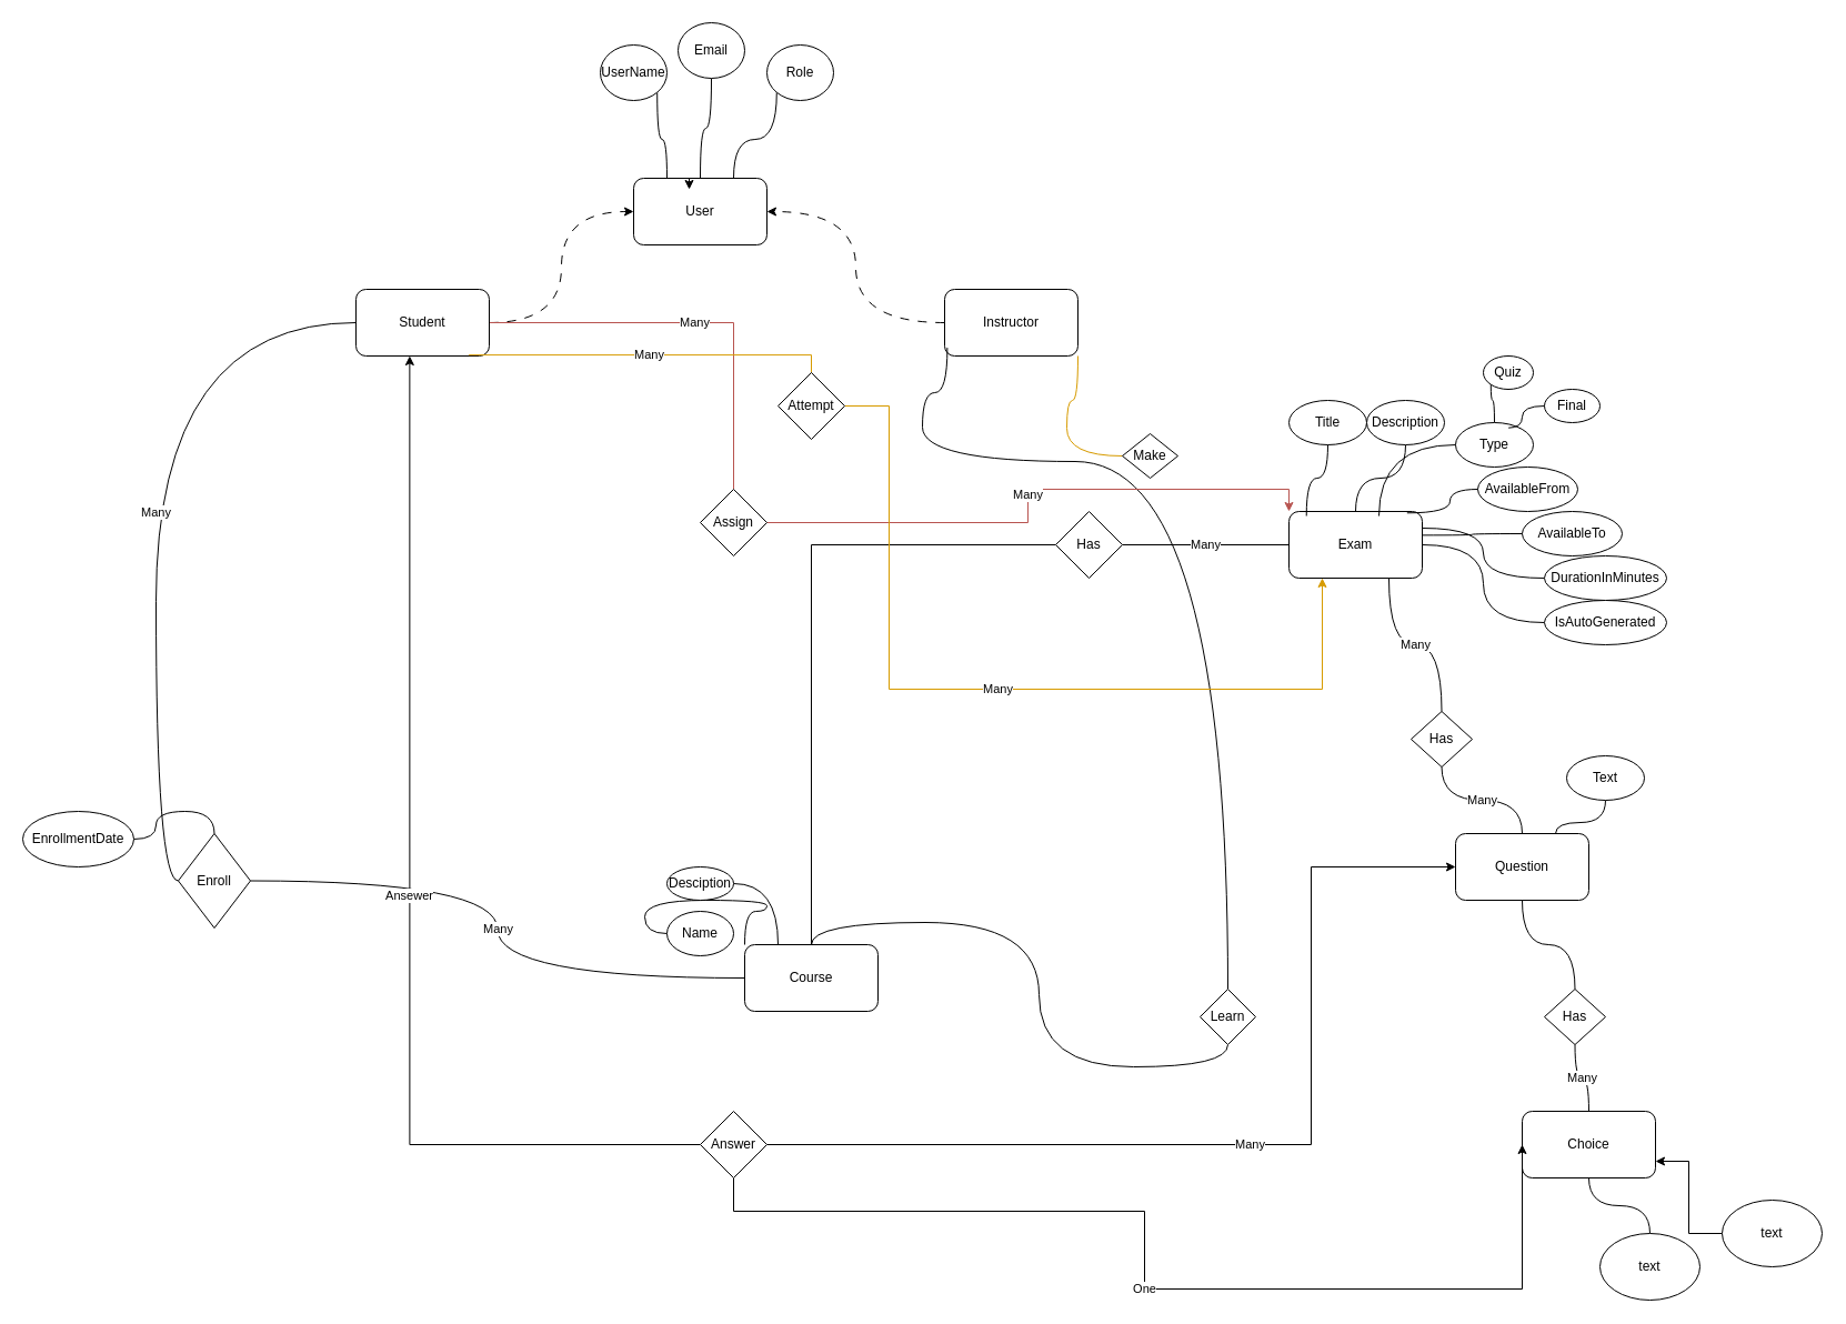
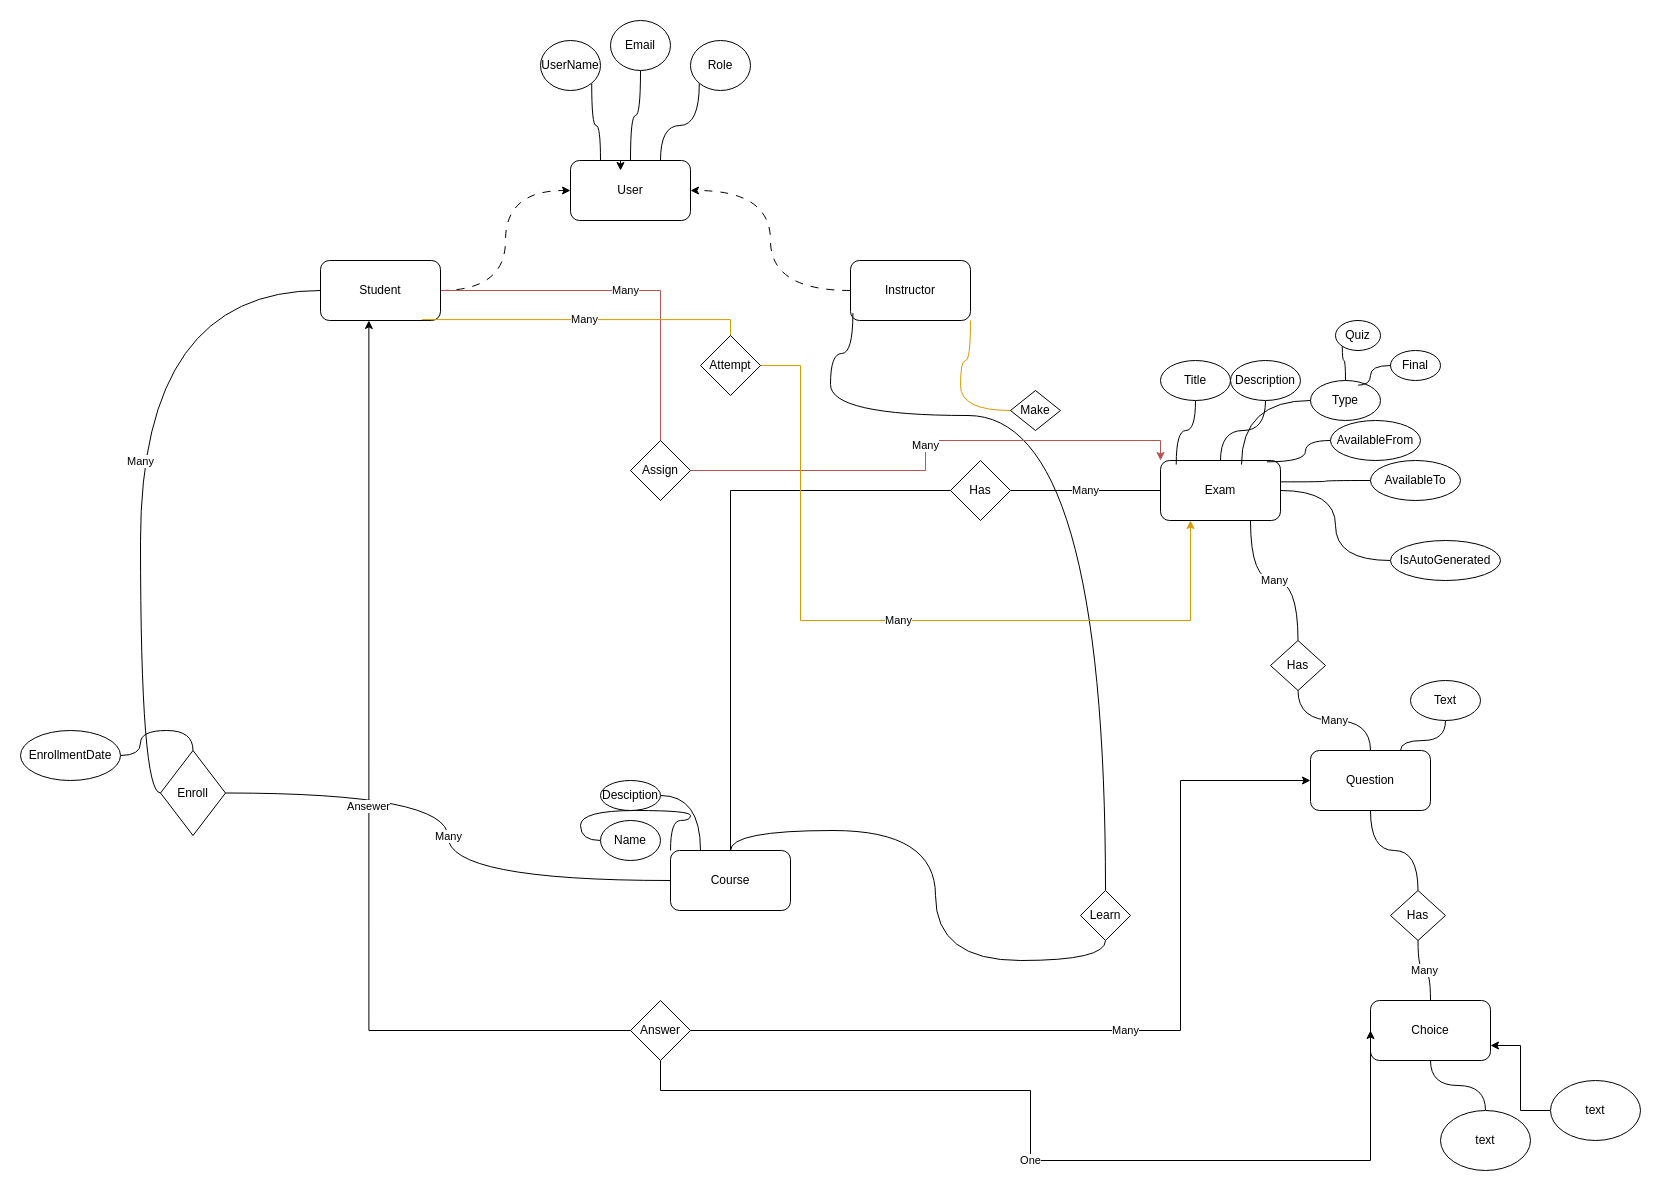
  <mxCell id="0" />
  <mxCell id="1" parent="0" />
  <mxCell id="2" style="edgeStyle=orthogonalEdgeStyle;rounded=0;orthogonalLoop=1;jettySize=auto;html=1;exitX=0.75;exitY=0;exitDx=0;exitDy=0;entryX=0;entryY=1;entryDx=0;entryDy=0;curved=1;endArrow=none;startFill=0;" parent="1" source="5" target="15" edge="1"><mxGeometry relative="1" as="geometry" /></mxCell>
  <mxCell id="3" style="edgeStyle=orthogonalEdgeStyle;rounded=0;orthogonalLoop=1;jettySize=auto;html=1;exitX=0.25;exitY=0;exitDx=0;exitDy=0;entryX=1;entryY=1;entryDx=0;entryDy=0;endArrow=none;startFill=0;curved=1;" parent="1" source="5" target="13" edge="1"><mxGeometry relative="1" as="geometry" /></mxCell>
  <mxCell id="4" style="edgeStyle=orthogonalEdgeStyle;rounded=0;orthogonalLoop=1;jettySize=auto;html=1;endArrow=none;startFill=0;curved=1;" parent="1" source="5" target="14" edge="1"><mxGeometry relative="1" as="geometry" /></mxCell>
  <mxCell id="5" value="User" style="rounded=1;whiteSpace=wrap;html=1;" parent="1" vertex="1"><mxGeometry x="570" y="160" width="120" height="60" as="geometry" /></mxCell>
  <mxCell id="6" style="edgeStyle=orthogonalEdgeStyle;rounded=0;orthogonalLoop=1;jettySize=auto;html=1;entryX=1;entryY=0.5;entryDx=0;entryDy=0;curved=1;dashed=1;dashPattern=8 8;" parent="1" source="8" target="5" edge="1"><mxGeometry relative="1" as="geometry" /></mxCell>
  <mxCell id="7" style="edgeStyle=orthogonalEdgeStyle;rounded=0;orthogonalLoop=1;jettySize=auto;html=1;entryX=0;entryY=0.5;entryDx=0;entryDy=0;exitX=1;exitY=1;exitDx=0;exitDy=0;endArrow=none;startFill=0;curved=1;exitPerimeter=0;fillColor=#ffcd28;strokeColor=#d79b00;gradientColor=#ffa500;" parent="1" source="8" target="21" edge="1"><mxGeometry relative="1" as="geometry"><Array as="points"><mxPoint x="960" y="360" /><mxPoint x="960" y="410" /></Array></mxGeometry></mxCell>
  <mxCell id="8" value="Instructor" style="rounded=1;whiteSpace=wrap;html=1;" parent="1" vertex="1"><mxGeometry x="850" y="260" width="120" height="60" as="geometry" /></mxCell>
  <mxCell id="9" style="edgeStyle=orthogonalEdgeStyle;rounded=0;orthogonalLoop=1;jettySize=auto;html=1;entryX=0;entryY=0.5;entryDx=0;entryDy=0;curved=1;endArrow=classic;startFill=0;dashed=1;dashPattern=8 8;endFill=1;" parent="1" source="12" target="5" edge="1"><mxGeometry relative="1" as="geometry" /></mxCell>
  <mxCell id="10" value="Many" style="edgeStyle=orthogonalEdgeStyle;rounded=0;orthogonalLoop=1;jettySize=auto;html=1;entryX=0;entryY=0.5;entryDx=0;entryDy=0;endArrow=none;startFill=0;curved=1;" parent="1" source="12" target="44" edge="1"><mxGeometry relative="1" as="geometry" /></mxCell>
  <mxCell id="11" value="Many" style="edgeStyle=orthogonalEdgeStyle;rounded=0;orthogonalLoop=1;jettySize=auto;html=1;entryX=0.5;entryY=0;entryDx=0;entryDy=0;endArrow=none;startFill=0;fillColor=#f8cecc;strokeColor=#b85450;" parent="1" source="12" target="52" edge="1"><mxGeometry relative="1" as="geometry"><mxPoint x="610" y="510" as="targetPoint" /></mxGeometry></mxCell>
  <mxCell id="12" value="Student" style="rounded=1;whiteSpace=wrap;html=1;" parent="1" vertex="1"><mxGeometry x="320" y="260" width="120" height="60" as="geometry" /></mxCell>
  <mxCell id="13" value="UserName" style="ellipse;whiteSpace=wrap;html=1;" parent="1" vertex="1"><mxGeometry x="540" y="40" width="60" height="50" as="geometry" /></mxCell>
  <mxCell id="14" value="Email" style="ellipse;whiteSpace=wrap;html=1;" parent="1" vertex="1"><mxGeometry x="610" y="20" width="60" height="50" as="geometry" /></mxCell>
  <mxCell id="15" value="Role" style="ellipse;whiteSpace=wrap;html=1;" parent="1" vertex="1"><mxGeometry x="690" y="40" width="60" height="50" as="geometry" /></mxCell>
  <mxCell id="16" value="Course" style="rounded=1;whiteSpace=wrap;html=1;" parent="1" vertex="1"><mxGeometry x="670" y="850" width="120" height="60" as="geometry" /></mxCell>
  <mxCell id="17" value="Exam" style="rounded=1;whiteSpace=wrap;html=1;" parent="1" vertex="1"><mxGeometry x="1160" y="460" width="120" height="60" as="geometry" /></mxCell>
  <mxCell id="18" style="edgeStyle=orthogonalEdgeStyle;rounded=0;orthogonalLoop=1;jettySize=auto;html=1;entryX=0.02;entryY=0.877;entryDx=0;entryDy=0;endArrow=none;startFill=0;curved=1;entryPerimeter=0;" parent="1" source="20" target="8" edge="1"><mxGeometry relative="1" as="geometry"><Array as="points"><mxPoint x="830" y="415" /><mxPoint x="830" y="353" /></Array></mxGeometry></mxCell>
  <mxCell id="19" style="edgeStyle=orthogonalEdgeStyle;rounded=0;orthogonalLoop=1;jettySize=auto;html=1;exitX=0.5;exitY=1;exitDx=0;exitDy=0;entryX=0.5;entryY=0;entryDx=0;entryDy=0;curved=1;endArrow=none;startFill=0;" parent="1" source="20" target="16" edge="1"><mxGeometry relative="1" as="geometry" /></mxCell>
  <mxCell id="20" value="Learn" style="rhombus;whiteSpace=wrap;html=1;" parent="1" vertex="1"><mxGeometry x="1080" y="890" width="50" height="50" as="geometry" /></mxCell>
  <mxCell id="21" value="Make" style="rhombus;whiteSpace=wrap;html=1;" parent="1" vertex="1"><mxGeometry x="1010" y="390" width="50" height="40" as="geometry" /></mxCell>
  <mxCell id="22" value="Title" style="ellipse;whiteSpace=wrap;html=1;" parent="1" vertex="1"><mxGeometry x="1160" y="360" width="70" height="40" as="geometry" /></mxCell>
  <mxCell id="23" value="AvailableFrom" style="ellipse;whiteSpace=wrap;html=1;" parent="1" vertex="1"><mxGeometry x="1330" y="420" width="90" height="40" as="geometry" /></mxCell>
  <mxCell id="24" style="edgeStyle=orthogonalEdgeStyle;rounded=0;orthogonalLoop=1;jettySize=auto;html=1;entryX=0.5;entryY=0;entryDx=0;entryDy=0;curved=1;endArrow=none;startFill=0;" parent="1" source="25" target="17" edge="1"><mxGeometry relative="1" as="geometry" /></mxCell>
  <mxCell id="25" value="Description" style="ellipse;whiteSpace=wrap;html=1;" parent="1" vertex="1"><mxGeometry x="1230" y="360" width="70" height="40" as="geometry" /></mxCell>
  <mxCell id="26" style="edgeStyle=orthogonalEdgeStyle;rounded=0;orthogonalLoop=1;jettySize=auto;html=1;entryX=0;entryY=1;entryDx=0;entryDy=0;endArrow=none;startFill=0;curved=1;" parent="1" source="27" target="31" edge="1"><mxGeometry relative="1" as="geometry" /></mxCell>
  <mxCell id="27" value="Type" style="ellipse;whiteSpace=wrap;html=1;" parent="1" vertex="1"><mxGeometry x="1310" y="380" width="70" height="40" as="geometry" /></mxCell>
  <mxCell id="28" style="edgeStyle=orthogonalEdgeStyle;rounded=0;orthogonalLoop=1;jettySize=auto;html=1;entryX=0.131;entryY=0.067;entryDx=0;entryDy=0;entryPerimeter=0;endArrow=none;startFill=0;curved=1;" parent="1" source="22" target="17" edge="1"><mxGeometry relative="1" as="geometry" /></mxCell>
  <mxCell id="29" style="edgeStyle=orthogonalEdgeStyle;rounded=0;orthogonalLoop=1;jettySize=auto;html=1;entryX=0.675;entryY=0.067;entryDx=0;entryDy=0;entryPerimeter=0;curved=1;endArrow=none;startFill=0;" parent="1" source="27" target="17" edge="1"><mxGeometry relative="1" as="geometry" /></mxCell>
  <mxCell id="30" style="edgeStyle=orthogonalEdgeStyle;rounded=0;orthogonalLoop=1;jettySize=auto;html=1;entryX=0.886;entryY=0.022;entryDx=0;entryDy=0;entryPerimeter=0;curved=1;endArrow=none;startFill=0;" parent="1" source="23" target="17" edge="1"><mxGeometry relative="1" as="geometry" /></mxCell>
  <mxCell id="31" value="Quiz" style="ellipse;whiteSpace=wrap;html=1;" parent="1" vertex="1"><mxGeometry x="1335" y="320" width="45" height="30" as="geometry" /></mxCell>
  <mxCell id="32" value="Final" style="ellipse;whiteSpace=wrap;html=1;" parent="1" vertex="1"><mxGeometry x="1390" y="350" width="50" height="30" as="geometry" /></mxCell>
  <mxCell id="33" style="edgeStyle=orthogonalEdgeStyle;rounded=0;orthogonalLoop=1;jettySize=auto;html=1;entryX=0.681;entryY=0.117;entryDx=0;entryDy=0;entryPerimeter=0;endArrow=none;startFill=0;curved=1;" parent="1" source="32" target="27" edge="1"><mxGeometry relative="1" as="geometry" /></mxCell>
  <mxCell id="34" value="AvailableTo" style="ellipse;whiteSpace=wrap;html=1;" parent="1" vertex="1"><mxGeometry x="1370" y="460" width="90" height="40" as="geometry" /></mxCell>
  <mxCell id="35" style="edgeStyle=orthogonalEdgeStyle;rounded=0;orthogonalLoop=1;jettySize=auto;html=1;entryX=0.997;entryY=0.356;entryDx=0;entryDy=0;entryPerimeter=0;endArrow=none;startFill=0;curved=1;" parent="1" source="34" target="17" edge="1"><mxGeometry relative="1" as="geometry" /></mxCell>
- <mxCell id="36" style="edgeStyle=orthogonalEdgeStyle;rounded=0;orthogonalLoop=1;jettySize=auto;html=1;entryX=1;entryY=0.25;entryDx=0;entryDy=0;curved=1;endArrow=none;startFill=0;" parent="1" source="37" target="17" edge="1"><mxGeometry relative="1" as="geometry" /></mxCell>
- <mxCell id="37" value="DurationInMinutes" style="ellipse;whiteSpace=wrap;html=1;" parent="1" vertex="1"><mxGeometry x="1390" y="500" width="110" height="40" as="geometry" /></mxCell>
  <mxCell id="38" style="edgeStyle=orthogonalEdgeStyle;rounded=0;orthogonalLoop=1;jettySize=auto;html=1;entryX=1;entryY=0.5;entryDx=0;entryDy=0;curved=1;endArrow=none;startFill=0;" parent="1" source="39" target="17" edge="1"><mxGeometry relative="1" as="geometry" /></mxCell>
  <mxCell id="39" value="IsAutoGenerated" style="ellipse;whiteSpace=wrap;html=1;" parent="1" vertex="1"><mxGeometry x="1390" y="540" width="110" height="40" as="geometry" /></mxCell>
  <mxCell id="40" style="edgeStyle=orthogonalEdgeStyle;rounded=0;orthogonalLoop=1;jettySize=auto;html=1;endArrow=none;startFill=0;" parent="1" source="42" target="16" edge="1"><mxGeometry relative="1" as="geometry" /></mxCell>
  <mxCell id="41" value="Many" style="edgeStyle=orthogonalEdgeStyle;rounded=0;orthogonalLoop=1;jettySize=auto;html=1;endArrow=none;startFill=0;" parent="1" source="42" target="17" edge="1"><mxGeometry relative="1" as="geometry" /></mxCell>
  <mxCell id="42" value="Has" style="rhombus;whiteSpace=wrap;html=1;" parent="1" vertex="1"><mxGeometry x="950" y="460" width="60" height="60" as="geometry" /></mxCell>
  <mxCell id="43" value="Many" style="edgeStyle=orthogonalEdgeStyle;rounded=0;orthogonalLoop=1;jettySize=auto;html=1;entryX=0;entryY=0.5;entryDx=0;entryDy=0;endArrow=none;startFill=0;curved=1;" parent="1" source="44" target="16" edge="1"><mxGeometry relative="1" as="geometry" /></mxCell>
  <mxCell id="44" value="Enroll" style="rhombus;whiteSpace=wrap;html=1;" parent="1" vertex="1"><mxGeometry x="160" y="750" width="65" height="85" as="geometry" /></mxCell>
  <mxCell id="45" style="edgeStyle=orthogonalEdgeStyle;rounded=0;orthogonalLoop=1;jettySize=auto;html=1;entryX=0.5;entryY=0;entryDx=0;entryDy=0;endArrow=none;startFill=0;curved=1;" parent="1" source="46" target="44" edge="1"><mxGeometry relative="1" as="geometry" /></mxCell>
  <mxCell id="46" value="EnrollmentDate" style="ellipse;whiteSpace=wrap;html=1;" parent="1" vertex="1"><mxGeometry x="20" y="730" width="100" height="50" as="geometry" /></mxCell>
  <mxCell id="47" style="edgeStyle=orthogonalEdgeStyle;rounded=0;orthogonalLoop=1;jettySize=auto;html=1;entryX=0;entryY=0;entryDx=0;entryDy=0;curved=1;endArrow=none;startFill=0;" parent="1" source="48" target="16" edge="1"><mxGeometry relative="1" as="geometry"><Array as="points"><mxPoint x="580" y="810" /><mxPoint x="690" y="810" /><mxPoint x="690" y="820" /><mxPoint x="670" y="820" /></Array></mxGeometry></mxCell>
  <mxCell id="48" value="Name" style="ellipse;whiteSpace=wrap;html=1;" parent="1" vertex="1"><mxGeometry x="600" y="820" width="60" height="40" as="geometry" /></mxCell>
  <mxCell id="49" style="edgeStyle=orthogonalEdgeStyle;rounded=0;orthogonalLoop=1;jettySize=auto;html=1;entryX=0.25;entryY=0;entryDx=0;entryDy=0;curved=1;endArrow=none;startFill=0;" parent="1" source="50" target="16" edge="1"><mxGeometry relative="1" as="geometry" /></mxCell>
  <mxCell id="50" value="Desciption" style="ellipse;whiteSpace=wrap;html=1;" parent="1" vertex="1"><mxGeometry x="600" y="780" width="60" height="30" as="geometry" /></mxCell>
  <mxCell id="51" value="Many" style="edgeStyle=orthogonalEdgeStyle;rounded=0;orthogonalLoop=1;jettySize=auto;html=1;entryX=0;entryY=0;entryDx=0;entryDy=0;fillColor=#f8cecc;strokeColor=#b85450;" parent="1" source="52" target="17" edge="1"><mxGeometry relative="1" as="geometry" /></mxCell>
  <mxCell id="52" value="Assign" style="rhombus;whiteSpace=wrap;html=1;" parent="1" vertex="1"><mxGeometry x="630" y="440" width="60" height="60" as="geometry" /></mxCell>
  <mxCell id="53" value="Many" style="edgeStyle=orthogonalEdgeStyle;rounded=0;orthogonalLoop=1;jettySize=auto;html=1;entryX=0.847;entryY=0.985;entryDx=0;entryDy=0;endArrow=none;startFill=0;fillColor=#ffcd28;gradientColor=#ffa500;strokeColor=#d79b00;entryPerimeter=0;" parent="1" source="55" target="12" edge="1"><mxGeometry relative="1" as="geometry"><Array as="points"><mxPoint x="730" y="319" /></Array></mxGeometry></mxCell>
  <mxCell id="54" value="Many" style="edgeStyle=orthogonalEdgeStyle;rounded=0;orthogonalLoop=1;jettySize=auto;html=1;entryX=0.25;entryY=1;entryDx=0;entryDy=0;fillColor=#ffcd28;gradientColor=#ffa500;strokeColor=#d79b00;" parent="1" source="55" target="17" edge="1"><mxGeometry relative="1" as="geometry"><Array as="points"><mxPoint x="800" y="365" /><mxPoint x="800" y="620" /><mxPoint x="1190" y="620" /></Array></mxGeometry></mxCell>
  <mxCell id="55" value="Attempt" style="rhombus;whiteSpace=wrap;html=1;" parent="1" vertex="1"><mxGeometry x="700" y="335" width="60" height="60" as="geometry" /></mxCell>
  <mxCell id="56" value="Many" style="edgeStyle=orthogonalEdgeStyle;rounded=0;orthogonalLoop=1;jettySize=auto;html=1;entryX=0.75;entryY=1;entryDx=0;entryDy=0;endArrow=none;startFill=0;curved=1;" parent="1" source="57" target="17" edge="1"><mxGeometry relative="1" as="geometry" /></mxCell>
  <mxCell id="57" value="Has" style="rhombus;whiteSpace=wrap;html=1;" parent="1" vertex="1"><mxGeometry x="1270" y="640" width="55" height="50" as="geometry" /></mxCell>
  <mxCell id="58" value="Many" style="edgeStyle=orthogonalEdgeStyle;rounded=0;orthogonalLoop=1;jettySize=auto;html=1;endArrow=none;startFill=0;curved=1;" parent="1" source="59" target="57" edge="1"><mxGeometry relative="1" as="geometry" /></mxCell>
  <mxCell id="59" value="Question" style="rounded=1;whiteSpace=wrap;html=1;" parent="1" vertex="1"><mxGeometry x="1310" y="750" width="120" height="60" as="geometry" /></mxCell>
  <mxCell id="60" value="" style="edgeStyle=orthogonalEdgeStyle;rounded=0;orthogonalLoop=1;jettySize=auto;html=1;curved=1;endArrow=none;startFill=0;" parent="1" source="61" target="59" edge="1"><mxGeometry relative="1" as="geometry" /></mxCell>
  <mxCell id="61" value="Has" style="rhombus;whiteSpace=wrap;html=1;" parent="1" vertex="1"><mxGeometry x="1390" y="890" width="55" height="50" as="geometry" /></mxCell>
  <mxCell id="62" value="Many" style="edgeStyle=orthogonalEdgeStyle;rounded=0;orthogonalLoop=1;jettySize=auto;html=1;entryX=0.5;entryY=1;entryDx=0;entryDy=0;endArrow=none;startFill=0;curved=1;" parent="1" source="63" target="61" edge="1"><mxGeometry relative="1" as="geometry" /></mxCell>
  <mxCell id="63" value="Choice" style="rounded=1;whiteSpace=wrap;html=1;" parent="1" vertex="1"><mxGeometry x="1370" y="1000" width="120" height="60" as="geometry" /></mxCell>
  <mxCell id="64" value="Ansewer" style="edgeStyle=orthogonalEdgeStyle;rounded=0;orthogonalLoop=1;jettySize=auto;html=1;entryX=0.403;entryY=1;entryDx=0;entryDy=0;entryPerimeter=0;" edge="1" parent="1" source="67" target="12"><mxGeometry relative="1" as="geometry" /></mxCell>
  <mxCell id="65" value="Many" style="edgeStyle=orthogonalEdgeStyle;rounded=0;orthogonalLoop=1;jettySize=auto;html=1;entryX=0;entryY=0.5;entryDx=0;entryDy=0;" edge="1" parent="1" source="67" target="59"><mxGeometry relative="1" as="geometry"><Array as="points"><mxPoint x="1180" y="1030" /><mxPoint x="1180" y="780" /></Array></mxGeometry></mxCell>
  <mxCell id="66" value="One" style="edgeStyle=orthogonalEdgeStyle;rounded=0;orthogonalLoop=1;jettySize=auto;html=1;entryX=0;entryY=0.5;entryDx=0;entryDy=0;" edge="1" parent="1" source="67" target="63"><mxGeometry relative="1" as="geometry"><Array as="points"><mxPoint x="660" y="1090" /><mxPoint x="1030" y="1090" /><mxPoint x="1030" y="1160" /><mxPoint x="1370" y="1160" /></Array></mxGeometry></mxCell>
  <mxCell id="67" value="Answer" style="rhombus;whiteSpace=wrap;html=1;" vertex="1" parent="1"><mxGeometry x="630" y="1000" width="60" height="60" as="geometry" /></mxCell>
  <mxCell id="68" style="edgeStyle=orthogonalEdgeStyle;rounded=0;orthogonalLoop=1;jettySize=auto;html=1;entryX=0.5;entryY=1;entryDx=0;entryDy=0;curved=1;endArrow=none;startFill=0;" edge="1" parent="1" source="69" target="63"><mxGeometry relative="1" as="geometry" /></mxCell>
  <mxCell id="69" value="text" style="ellipse;whiteSpace=wrap;html=1;" vertex="1" parent="1"><mxGeometry x="1440" y="1110" width="90" height="60" as="geometry" /></mxCell>
  <mxCell id="70" style="edgeStyle=orthogonalEdgeStyle;rounded=0;orthogonalLoop=1;jettySize=auto;html=1;entryX=1;entryY=0.75;entryDx=0;entryDy=0;" edge="1" parent="1" source="71" target="63"><mxGeometry relative="1" as="geometry" /></mxCell>
  <mxCell id="71" value="text" style="ellipse;whiteSpace=wrap;html=1;" vertex="1" parent="1"><mxGeometry x="1550" y="1080" width="90" height="60" as="geometry" /></mxCell>
  <mxCell id="72" style="edgeStyle=orthogonalEdgeStyle;rounded=0;orthogonalLoop=1;jettySize=auto;html=1;entryX=0.75;entryY=0;entryDx=0;entryDy=0;curved=1;endArrow=none;startFill=0;" edge="1" parent="1" source="73" target="59"><mxGeometry relative="1" as="geometry" /></mxCell>
  <mxCell id="73" value="Text" style="ellipse;whiteSpace=wrap;html=1;" vertex="1" parent="1"><mxGeometry x="1410" y="680" width="70" height="40" as="geometry" /></mxCell>
  <mxCell id="74" style="edgeStyle=orthogonalEdgeStyle;rounded=0;orthogonalLoop=1;jettySize=auto;html=1;exitX=0.5;exitY=0;exitDx=0;exitDy=0;entryX=0.417;entryY=0.167;entryDx=0;entryDy=0;entryPerimeter=0;" edge="1" parent="1" source="5" target="5"><mxGeometry relative="1" as="geometry" /></mxCell>
